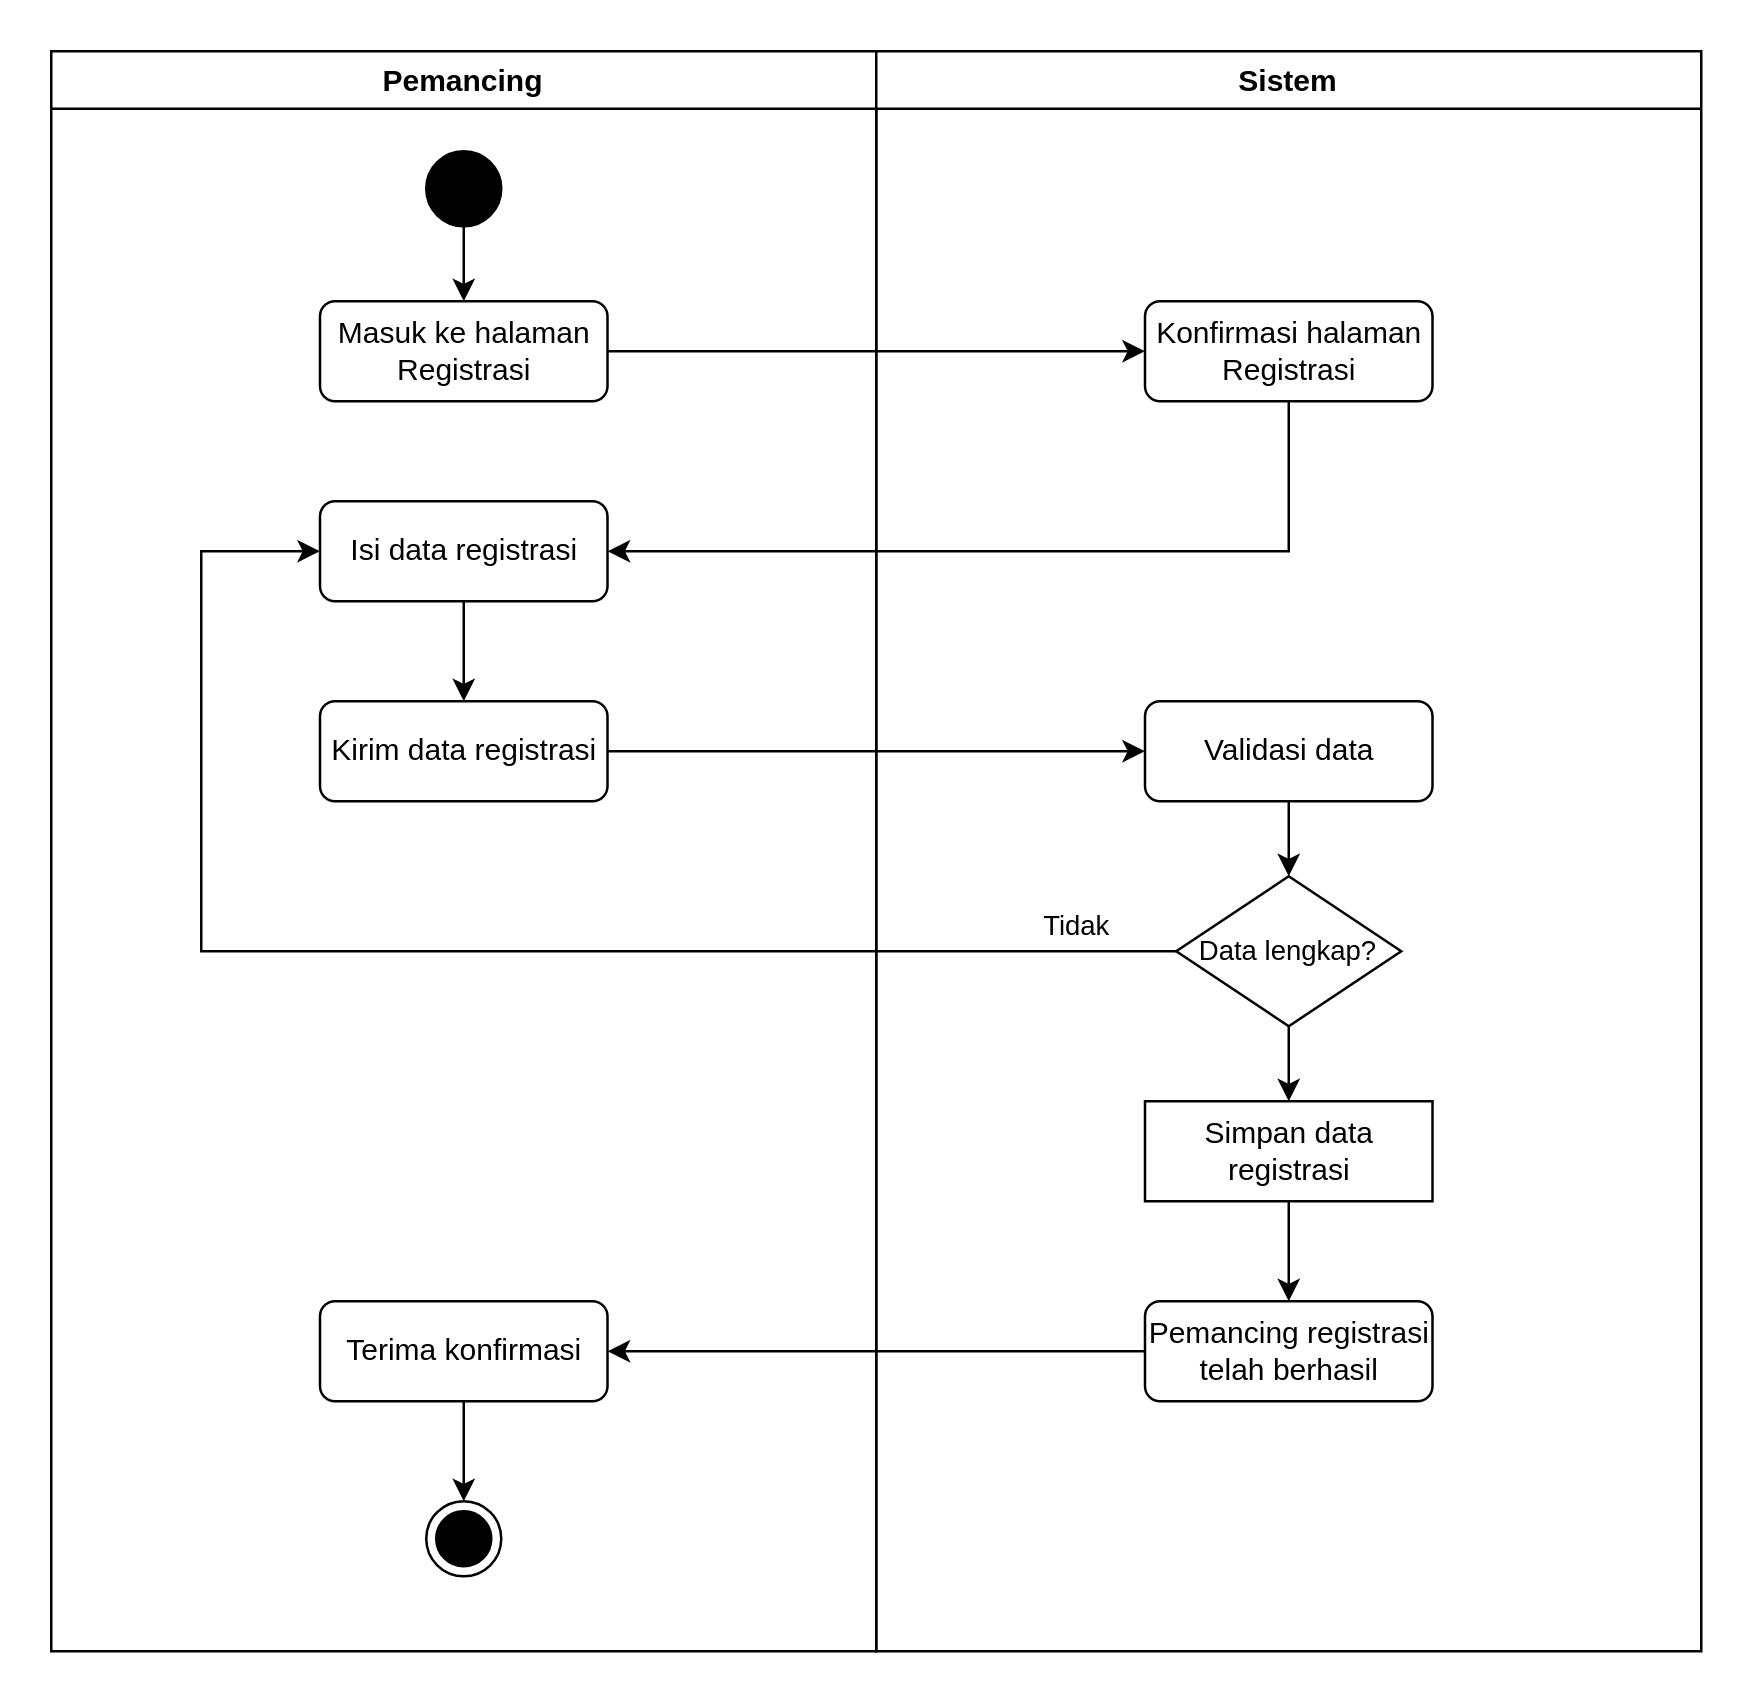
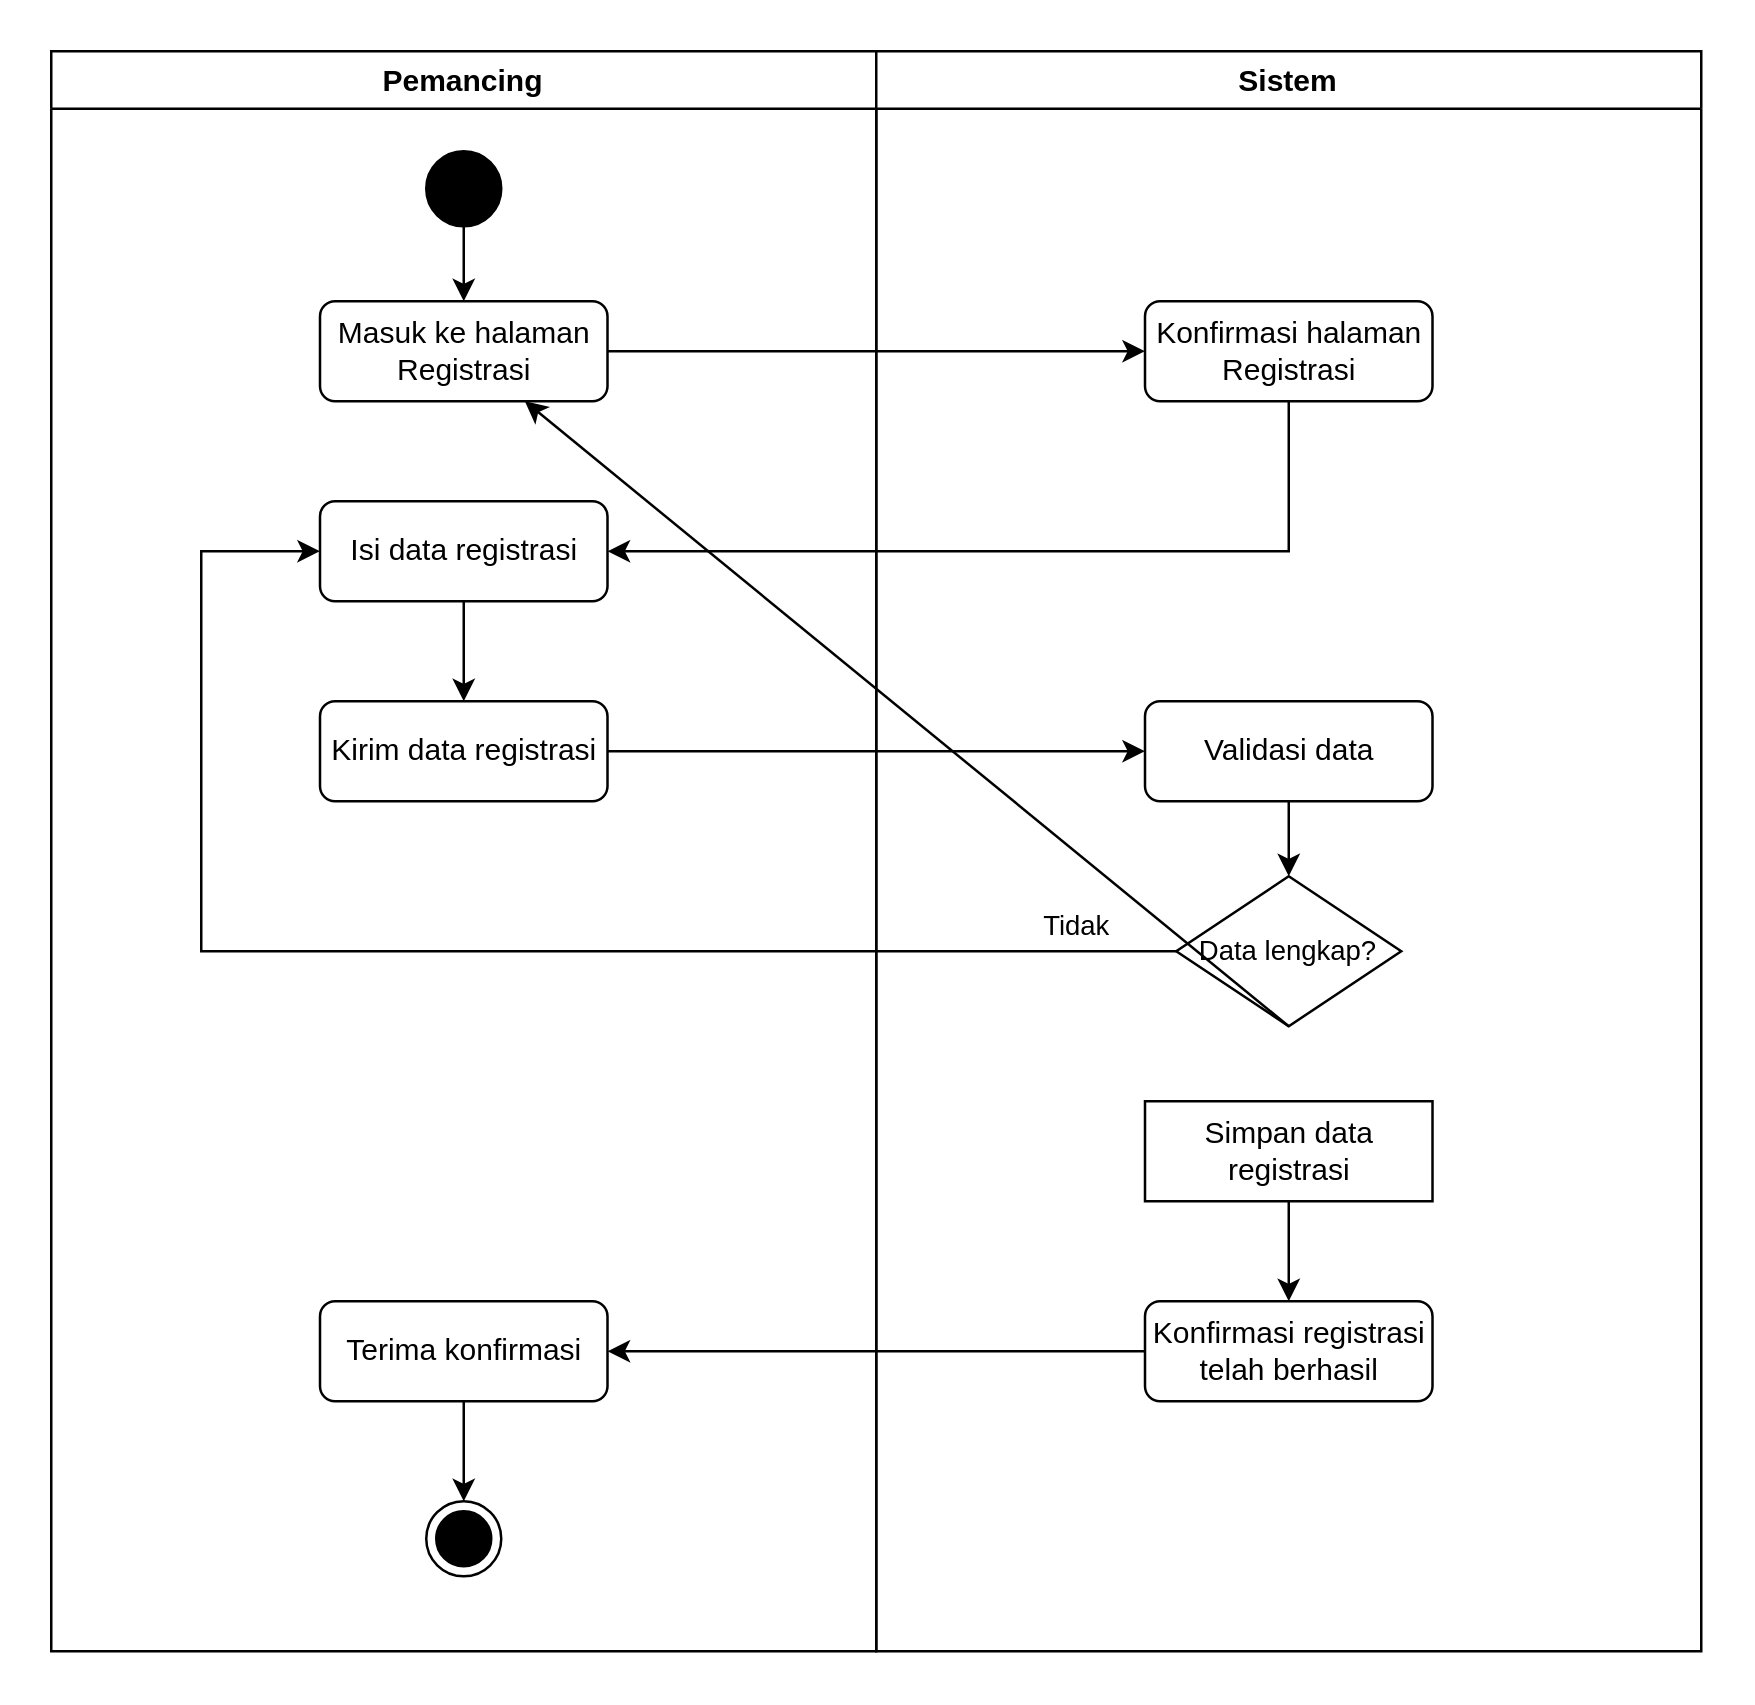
  <mxCell id="0" />
  <mxCell id="1" parent="0" />
  <mxCell id="2" value="Pemancing" style="swimlane;" vertex="1" parent="1"><mxGeometry x="20" y="20" width="330" height="640" as="geometry" /></mxCell>
  <mxCell id="3" value="" style="ellipse;whiteSpace=wrap;html=1;aspect=fixed;fillColor=#000000;" vertex="1" parent="2"><mxGeometry x="150" y="40" width="30" height="30" as="geometry" /></mxCell>
  <mxCell id="4" value="Masuk ke halaman Registrasi" style="rounded=1;whiteSpace=wrap;html=1;fillColor=#FFFFFF;" vertex="1" parent="2"><mxGeometry x="107.5" y="100" width="115" height="40" as="geometry" /></mxCell>
  <mxCell id="5" value="Isi data registrasi" style="rounded=1;whiteSpace=wrap;html=1;fillColor=#FFFFFF;" vertex="1" parent="2"><mxGeometry x="107.5" y="180" width="115" height="40" as="geometry" /></mxCell>
  <mxCell id="6" value="Kirim data registrasi" style="rounded=1;whiteSpace=wrap;html=1;fillColor=#FFFFFF;" vertex="1" parent="2"><mxGeometry x="107.5" y="260" width="115" height="40" as="geometry" /></mxCell>
  <mxCell id="7" value="Terima konfirmasi" style="rounded=1;whiteSpace=wrap;html=1;fillColor=#FFFFFF;" vertex="1" parent="2"><mxGeometry x="107.5" y="500" width="115" height="40" as="geometry" /></mxCell>
  <mxCell id="8" value="" style="ellipse;html=1;shape=endState;fillColor=#000000;strokeColor=#000000;fontSize=11;" vertex="1" parent="2"><mxGeometry x="150" y="580" width="30" height="30" as="geometry" /></mxCell>
  <mxCell id="9" value="" style="endArrow=classic;html=1;rounded=0;fontSize=11;exitX=0.5;exitY=1;exitDx=0;exitDy=0;entryX=0.5;entryY=0;entryDx=0;entryDy=0;" edge="1" parent="2" source="3" target="4"><mxGeometry width="50" height="50" relative="1" as="geometry"><mxPoint x="380" y="160" as="sourcePoint" /><mxPoint x="430" y="110" as="targetPoint" /></mxGeometry></mxCell>
  <mxCell id="10" value="" style="endArrow=classic;html=1;rounded=0;fontSize=11;exitX=0.5;exitY=1;exitDx=0;exitDy=0;entryX=0.5;entryY=0;entryDx=0;entryDy=0;" edge="1" parent="2" source="5" target="6"><mxGeometry width="50" height="50" relative="1" as="geometry"><mxPoint x="380" y="260" as="sourcePoint" /><mxPoint x="430" y="210" as="targetPoint" /></mxGeometry></mxCell>
  <mxCell id="11" value="" style="endArrow=classic;html=1;rounded=0;fontSize=11;exitX=0.5;exitY=1;exitDx=0;exitDy=0;entryX=0.5;entryY=0;entryDx=0;entryDy=0;" edge="1" parent="2" source="7" target="8"><mxGeometry width="50" height="50" relative="1" as="geometry"><mxPoint x="380" y="470" as="sourcePoint" /><mxPoint x="430" y="420" as="targetPoint" /></mxGeometry></mxCell>
  <mxCell id="12" value="Sistem" style="swimlane;startSize=23;" vertex="1" parent="1"><mxGeometry x="350" y="20" width="330" height="640" as="geometry" /></mxCell>
  <mxCell id="13" value="Konfirmasi halaman Registrasi" style="rounded=1;whiteSpace=wrap;html=1;fillColor=#FFFFFF;" vertex="1" parent="12"><mxGeometry x="107.5" y="100" width="115" height="40" as="geometry" /></mxCell>
  <mxCell id="14" value="Validasi data" style="rounded=1;whiteSpace=wrap;html=1;fillColor=#FFFFFF;" vertex="1" parent="12"><mxGeometry x="107.5" y="260" width="115" height="40" as="geometry" /></mxCell>
  <mxCell id="15" value="&lt;font style=&quot;font-size: 11px&quot;&gt;Data lengkap?&lt;/font&gt;" style="rhombus;whiteSpace=wrap;html=1;fillColor=#FFFFFF;" vertex="1" parent="12"><mxGeometry x="120" y="330" width="90" height="60" as="geometry" /></mxCell>
  <mxCell id="16" value="Simpan data registrasi" style="whiteSpace=wrap;html=1;fillColor=#FFFFFF;rounded=0;" vertex="1" parent="12"><mxGeometry x="107.5" y="420" width="115" height="40" as="geometry" /></mxCell>
- <mxCell id="17" value="Pemancing registrasi telah berhasil" style="rounded=1;whiteSpace=wrap;html=1;fillColor=#FFFFFF;" vertex="1" parent="12"><mxGeometry x="107.5" y="500" width="115" height="40" as="geometry" /></mxCell>
+ <mxCell id="17" value="Konfirmasi registrasi telah berhasil" style="rounded=1;whiteSpace=wrap;html=1;fillColor=#FFFFFF;" vertex="1" parent="12"><mxGeometry x="107.5" y="500" width="115" height="40" as="geometry" /></mxCell>
  <mxCell id="18" value="" style="endArrow=classic;html=1;rounded=0;fontSize=11;exitX=0.5;exitY=1;exitDx=0;exitDy=0;entryX=0.5;entryY=0;entryDx=0;entryDy=0;" edge="1" parent="12" source="14" target="15"><mxGeometry width="50" height="50" relative="1" as="geometry"><mxPoint x="50" y="370" as="sourcePoint" /><mxPoint x="100" y="320" as="targetPoint" /></mxGeometry></mxCell>
  <mxCell id="19" value="Tidak" style="text;html=1;align=center;verticalAlign=middle;resizable=0;points=[];autosize=1;strokeColor=none;fillColor=none;fontSize=11;" vertex="1" parent="12"><mxGeometry x="60" y="340" width="40" height="20" as="geometry" /></mxCell>
- <mxCell id="20" value="" style="endArrow=classic;html=1;rounded=0;fontSize=11;exitX=0.5;exitY=1;exitDx=0;exitDy=0;entryX=0.5;entryY=0;entryDx=0;entryDy=0;" edge="1" parent="12" source="15" target="16"><mxGeometry width="50" height="50" relative="1" as="geometry"><mxPoint x="50" y="370" as="sourcePoint" /><mxPoint x="100" y="320" as="targetPoint" /></mxGeometry></mxCell>
+ <mxCell id="20" value="" style="endArrow=classic;html=1;rounded=0;fontSize=11;exitX=0.5;exitY=1;exitDx=0;exitDy=0;" edge="1" parent="12" source="15" target="4"><mxGeometry width="50" height="50" relative="1" as="geometry"><mxPoint x="50" y="370" as="sourcePoint" /><mxPoint x="100" y="320" as="targetPoint" /></mxGeometry></mxCell>
  <mxCell id="21" value="" style="endArrow=classic;html=1;rounded=0;fontSize=11;exitX=0.5;exitY=1;exitDx=0;exitDy=0;" edge="1" parent="12" source="16" target="17"><mxGeometry width="50" height="50" relative="1" as="geometry"><mxPoint x="50" y="370" as="sourcePoint" /><mxPoint x="100" y="320" as="targetPoint" /></mxGeometry></mxCell>
  <mxCell id="22" value="" style="endArrow=classic;html=1;rounded=0;fontSize=11;exitX=1;exitY=0.5;exitDx=0;exitDy=0;entryX=0;entryY=0.5;entryDx=0;entryDy=0;" edge="1" parent="1" source="4" target="13"><mxGeometry width="50" height="50" relative="1" as="geometry"><mxPoint x="400" y="180" as="sourcePoint" /><mxPoint x="450" y="130" as="targetPoint" /></mxGeometry></mxCell>
  <mxCell id="23" value="" style="endArrow=classic;html=1;rounded=0;fontSize=11;exitX=0.5;exitY=1;exitDx=0;exitDy=0;entryX=1;entryY=0.5;entryDx=0;entryDy=0;" edge="1" parent="1" source="13" target="5"><mxGeometry width="50" height="50" relative="1" as="geometry"><mxPoint x="400" y="180" as="sourcePoint" /><mxPoint x="450" y="130" as="targetPoint" /><Array as="points"><mxPoint x="515" y="220" /></Array></mxGeometry></mxCell>
  <mxCell id="24" value="" style="endArrow=classic;html=1;rounded=0;fontSize=11;exitX=1;exitY=0.5;exitDx=0;exitDy=0;entryX=0;entryY=0.5;entryDx=0;entryDy=0;" edge="1" parent="1" source="6" target="14"><mxGeometry width="50" height="50" relative="1" as="geometry"><mxPoint x="400" y="280" as="sourcePoint" /><mxPoint x="450" y="230" as="targetPoint" /></mxGeometry></mxCell>
  <mxCell id="25" value="" style="endArrow=classic;html=1;rounded=0;fontSize=11;exitX=0;exitY=0.5;exitDx=0;exitDy=0;entryX=0;entryY=0.5;entryDx=0;entryDy=0;" edge="1" parent="1" source="15" target="5"><mxGeometry width="50" height="50" relative="1" as="geometry"><mxPoint x="400" y="390" as="sourcePoint" /><mxPoint x="450" y="340" as="targetPoint" /><Array as="points"><mxPoint x="80" y="380" /><mxPoint x="80" y="220" /></Array></mxGeometry></mxCell>
  <mxCell id="26" value="" style="endArrow=classic;html=1;rounded=0;fontSize=11;exitX=0;exitY=0.5;exitDx=0;exitDy=0;entryX=1;entryY=0.5;entryDx=0;entryDy=0;" edge="1" parent="1" source="17" target="7"><mxGeometry width="50" height="50" relative="1" as="geometry"><mxPoint x="400" y="390" as="sourcePoint" /><mxPoint x="450" y="340" as="targetPoint" /></mxGeometry></mxCell>
